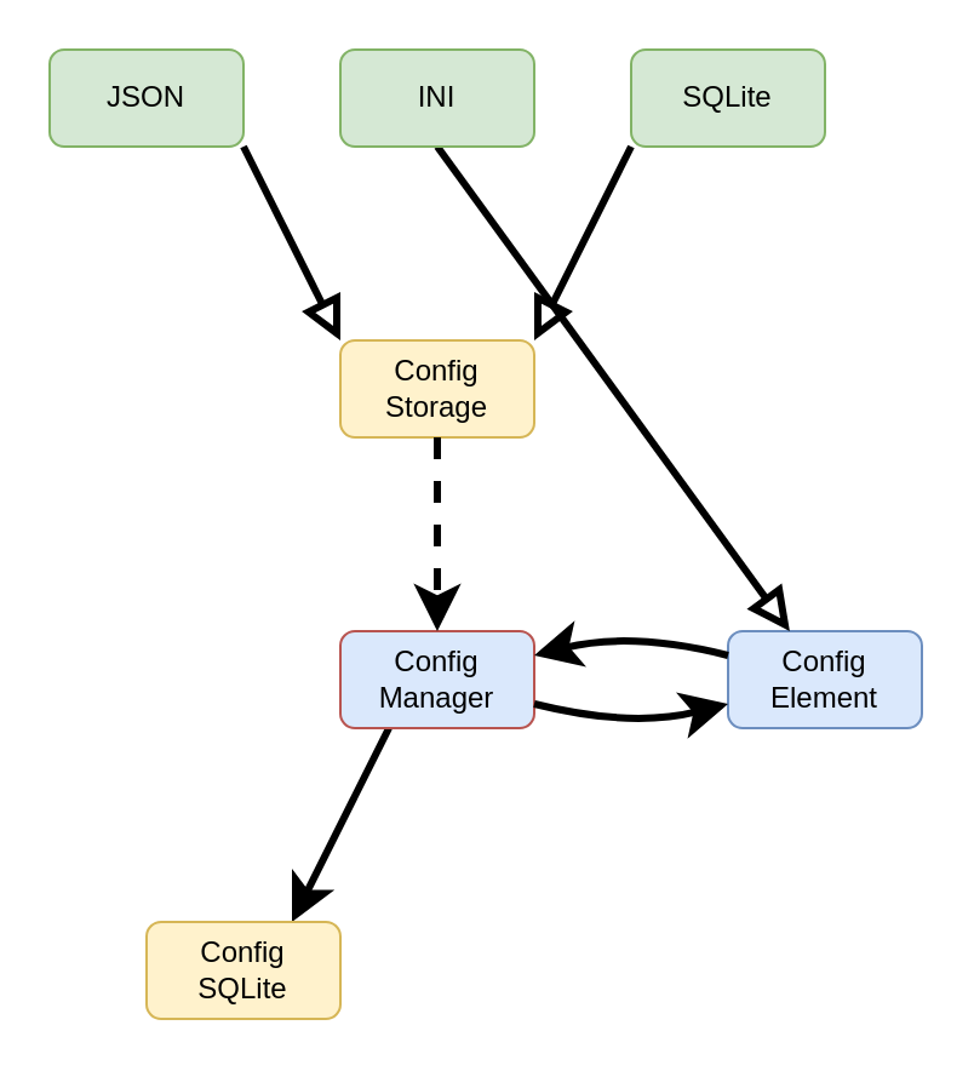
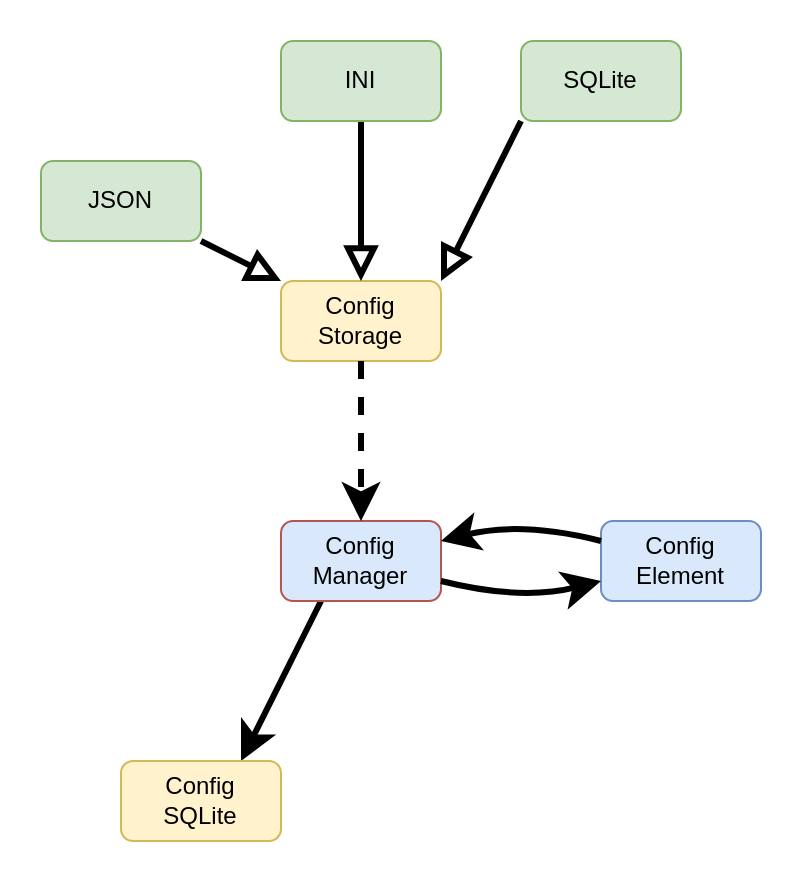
  <mxCell id="0" />
  <mxCell id="1" parent="0" />
  <mxCell id="2" style="rounded=0;orthogonalLoop=1;jettySize=auto;html=1;exitX=0.25;exitY=1;exitDx=0;exitDy=0;entryX=0.75;entryY=0;entryDx=0;entryDy=0;strokeWidth=3;endSize=10;startSize=10;" parent="1" source="3" target="6" edge="1"><mxGeometry relative="1" as="geometry" /></mxCell>
  <mxCell id="3" value="Config&lt;div&gt;Manager&lt;/div&gt;" style="rounded=1;whiteSpace=wrap;html=1;fillColor=#dae8fc;strokeColor=#b85450;" parent="1" vertex="1"><mxGeometry x="140" y="260" width="80" height="40" as="geometry" /></mxCell>
  <mxCell id="4" value="Config&lt;div&gt;Element&lt;/div&gt;" style="rounded=1;whiteSpace=wrap;html=1;fillColor=#dae8fc;strokeColor=#6c8ebf;" parent="1" vertex="1"><mxGeometry x="300" y="260" width="80" height="40" as="geometry" /></mxCell>
  <mxCell id="5" value="Config&lt;div&gt;Storage&lt;/div&gt;" style="rounded=1;whiteSpace=wrap;html=1;fillColor=#fff2cc;strokeColor=#d6b656;" parent="1" vertex="1"><mxGeometry x="140" y="140" width="80" height="40" as="geometry" /></mxCell>
  <mxCell id="6" value="Config&lt;div&gt;SQLite&lt;/div&gt;" style="rounded=1;whiteSpace=wrap;html=1;fillColor=#fff2cc;strokeColor=#d6b656;" parent="1" vertex="1"><mxGeometry x="60" y="380" width="80" height="40" as="geometry" /></mxCell>
  <mxCell id="7" style="rounded=0;orthogonalLoop=1;jettySize=auto;html=1;exitX=1;exitY=1;exitDx=0;exitDy=0;entryX=0;entryY=0;entryDx=0;entryDy=0;endArrow=block;endFill=0;curved=0;strokeWidth=3;endSize=10;startSize=10;" parent="1" source="8" target="5" edge="1"><mxGeometry relative="1" as="geometry"><Array as="points" /></mxGeometry></mxCell>
- <mxCell id="8" value="JSON" style="rounded=1;whiteSpace=wrap;html=1;fillColor=#d5e8d4;strokeColor=#82b366;" parent="1" vertex="1"><mxGeometry x="20" y="20" width="80" height="40" as="geometry" /></mxCell>
- <mxCell id="9" style="rounded=0;orthogonalLoop=1;jettySize=auto;html=1;exitX=0.5;exitY=1;exitDx=0;exitDy=0;endArrow=block;endFill=0;strokeWidth=3;endSize=10;startSize=10;" parent="1" source="10" target="4" edge="1"><mxGeometry relative="1" as="geometry" /></mxCell>
+ <mxCell id="8" value="JSON" style="rounded=1;whiteSpace=wrap;html=1;fillColor=#d5e8d4;strokeColor=#82b366;" parent="1" vertex="1"><mxGeometry x="20" y="80" width="80" height="40" as="geometry" /></mxCell>
+ <mxCell id="9" style="rounded=0;orthogonalLoop=1;jettySize=auto;html=1;exitX=0.5;exitY=1;exitDx=0;exitDy=0;entryX=0.5;entryY=0;entryDx=0;entryDy=0;endArrow=block;endFill=0;strokeWidth=3;endSize=10;startSize=10;" parent="1" source="10" target="5" edge="1"><mxGeometry relative="1" as="geometry" /></mxCell>
  <mxCell id="10" value="INI" style="rounded=1;whiteSpace=wrap;html=1;fillColor=#d5e8d4;strokeColor=#82b366;" parent="1" vertex="1"><mxGeometry x="140" y="20" width="80" height="40" as="geometry" /></mxCell>
  <mxCell id="11" style="rounded=0;orthogonalLoop=1;jettySize=auto;html=1;exitX=0;exitY=1;exitDx=0;exitDy=0;entryX=1;entryY=0;entryDx=0;entryDy=0;endArrow=block;endFill=0;curved=0;strokeWidth=3;endSize=10;startSize=10;" parent="1" source="12" target="5" edge="1"><mxGeometry relative="1" as="geometry"><Array as="points" /></mxGeometry></mxCell>
  <mxCell id="12" value="SQLite" style="rounded=1;whiteSpace=wrap;html=1;fillColor=#d5e8d4;strokeColor=#82b366;" parent="1" vertex="1"><mxGeometry x="260" y="20" width="80" height="40" as="geometry" /></mxCell>
  <mxCell id="13" style="rounded=0;orthogonalLoop=1;jettySize=auto;html=1;exitX=1;exitY=0.75;exitDx=0;exitDy=0;entryX=0;entryY=0.75;entryDx=0;entryDy=0;strokeWidth=3;endSize=10;startSize=10;curved=1;" parent="1" source="3" target="4" edge="1"><mxGeometry relative="1" as="geometry"><mxPoint x="10" y="190" as="sourcePoint" /><mxPoint x="-30" y="270" as="targetPoint" /><Array as="points"><mxPoint x="260" y="300" /></Array></mxGeometry></mxCell>
  <mxCell id="14" style="rounded=0;orthogonalLoop=1;jettySize=auto;html=1;exitX=0;exitY=0.25;exitDx=0;exitDy=0;entryX=1;entryY=0.25;entryDx=0;entryDy=0;strokeWidth=3;endSize=10;startSize=10;curved=1;" edge="1" parent="1" source="4" target="3"><mxGeometry relative="1" as="geometry"><mxPoint x="230" y="300" as="sourcePoint" /><mxPoint x="310" y="300" as="targetPoint" /><Array as="points"><mxPoint x="260" y="260" /></Array></mxGeometry></mxCell>
  <mxCell id="15" style="rounded=0;orthogonalLoop=1;jettySize=auto;html=1;exitX=0.5;exitY=1;exitDx=0;exitDy=0;entryX=0.5;entryY=0;entryDx=0;entryDy=0;strokeWidth=3;endSize=10;startSize=10;dashed=1;" edge="1" parent="1" source="5" target="3"><mxGeometry relative="1" as="geometry"><mxPoint x="170" y="310" as="sourcePoint" /><mxPoint x="130" y="390" as="targetPoint" /></mxGeometry></mxCell>
